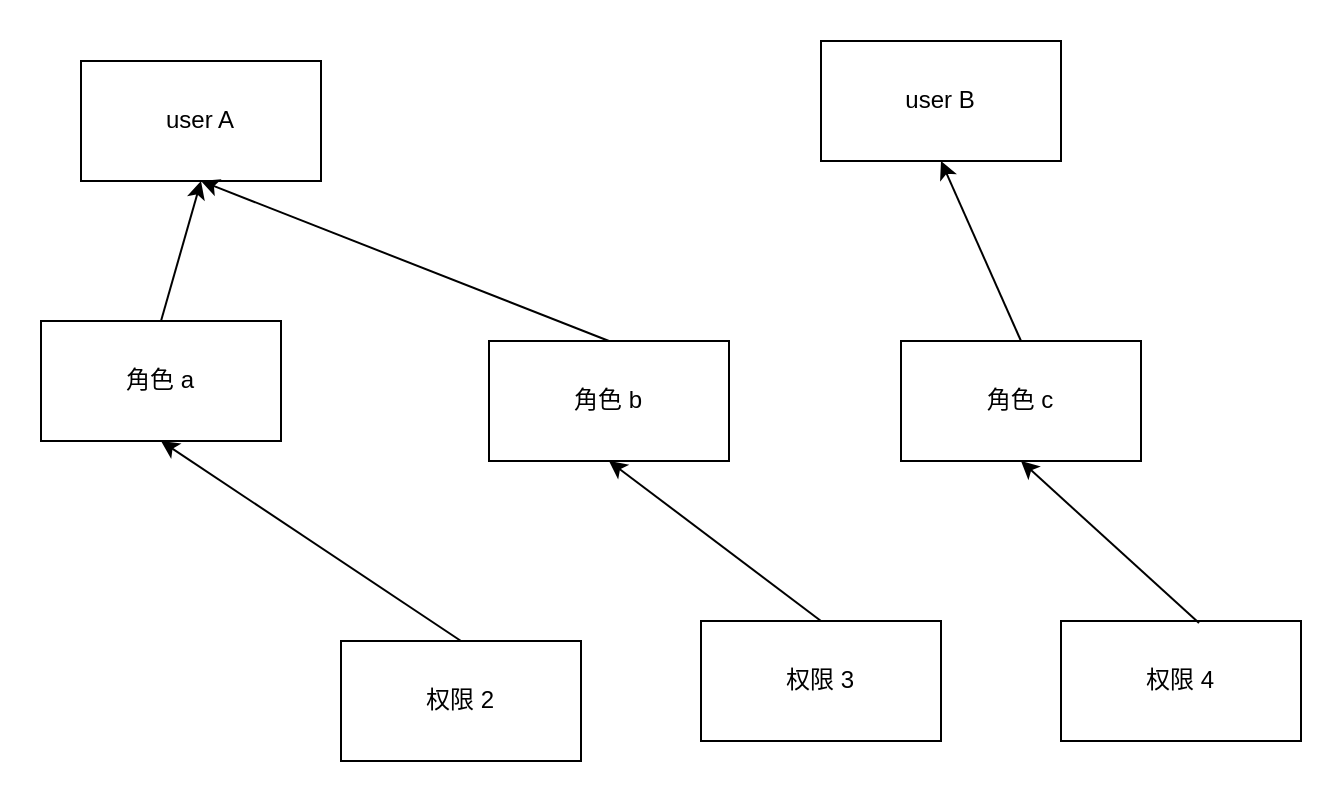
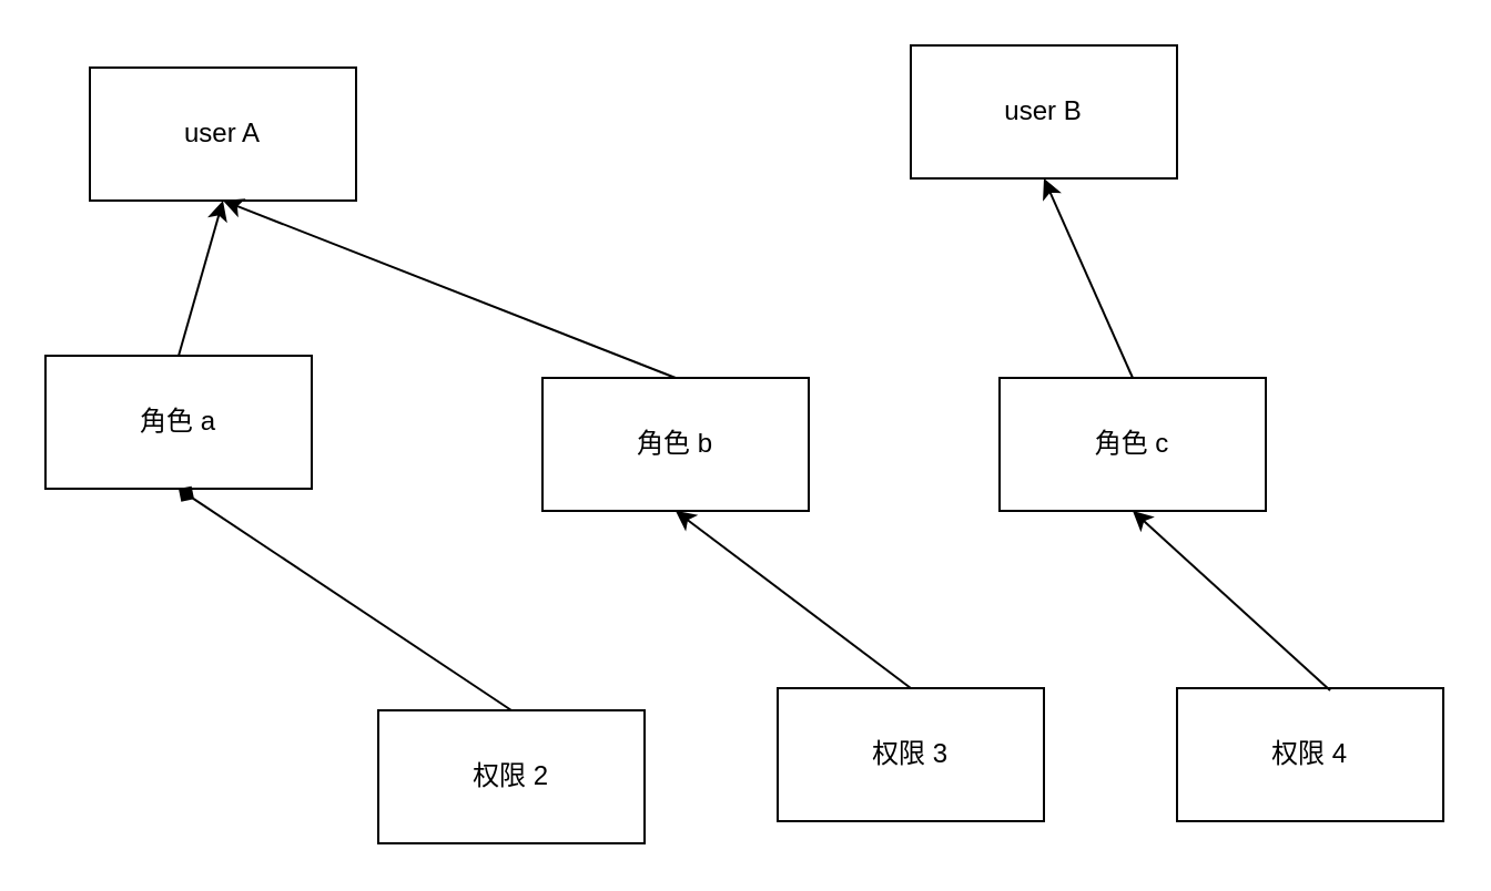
  <mxCell id="0" />
  <mxCell id="1" parent="0" />
  <mxCell id="2" value="user A" style="rounded=0;whiteSpace=wrap;html=1;" vertex="1" parent="1"><mxGeometry x="40" y="30" width="120" height="60" as="geometry" /></mxCell>
  <mxCell id="3" value="user B" style="rounded=0;whiteSpace=wrap;html=1;" vertex="1" parent="1"><mxGeometry x="410" y="20" width="120" height="60" as="geometry" /></mxCell>
  <mxCell id="4" value="角色 a" style="rounded=0;whiteSpace=wrap;html=1;" vertex="1" parent="1"><mxGeometry x="20" y="160" width="120" height="60" as="geometry" /></mxCell>
  <mxCell id="5" value="角色 b" style="rounded=0;whiteSpace=wrap;html=1;" vertex="1" parent="1"><mxGeometry x="244" y="170" width="120" height="60" as="geometry" /></mxCell>
  <mxCell id="6" value="角色 c" style="rounded=0;whiteSpace=wrap;html=1;" vertex="1" parent="1"><mxGeometry x="450" y="170" width="120" height="60" as="geometry" /></mxCell>
  <mxCell id="7" value="&lt;span style=&quot;white-space: normal&quot;&gt;权限 2&lt;/span&gt;" style="rounded=0;whiteSpace=wrap;html=1;" vertex="1" parent="1"><mxGeometry x="170" y="320" width="120" height="60" as="geometry" /></mxCell>
  <mxCell id="8" value="&lt;span style=&quot;white-space: normal&quot;&gt;权限 3&lt;/span&gt;" style="rounded=0;whiteSpace=wrap;html=1;" vertex="1" parent="1"><mxGeometry x="350" y="310" width="120" height="60" as="geometry" /></mxCell>
  <mxCell id="9" value="&lt;span style=&quot;white-space: normal&quot;&gt;权限 4&lt;/span&gt;" style="rounded=0;whiteSpace=wrap;html=1;" vertex="1" parent="1"><mxGeometry x="530" y="310" width="120" height="60" as="geometry" /></mxCell>
- <mxCell id="10" value="" style="endArrow=classic;html=1;entryX=0.5;entryY=1;entryDx=0;entryDy=0;exitX=0.5;exitY=0;exitDx=0;exitDy=0;" edge="1" parent="1" source="7" target="4"><mxGeometry width="50" height="50" relative="1" as="geometry"><mxPoint x="30" y="310" as="sourcePoint" /><mxPoint x="77.04" y="236" as="targetPoint" /><Array as="points" /></mxGeometry></mxCell>
+ <mxCell id="10" value="" style="endArrow=diamond;html=1;entryX=0.5;entryY=1;entryDx=0;entryDy=0;exitX=0.5;exitY=0;exitDx=0;exitDy=0;" edge="1" parent="1" source="7" target="4"><mxGeometry width="50" height="50" relative="1" as="geometry"><mxPoint x="30" y="310" as="sourcePoint" /><mxPoint x="77.04" y="236" as="targetPoint" /><Array as="points" /></mxGeometry></mxCell>
  <mxCell id="11" value="" style="endArrow=classic;html=1;exitX=0.5;exitY=0;exitDx=0;exitDy=0;entryX=0.5;entryY=1;entryDx=0;entryDy=0;" edge="1" parent="1" source="8" target="5"><mxGeometry width="50" height="50" relative="1" as="geometry"><mxPoint x="280" y="240" as="sourcePoint" /><mxPoint x="330" y="190" as="targetPoint" /></mxGeometry></mxCell>
  <mxCell id="12" value="" style="endArrow=classic;html=1;entryX=0.5;entryY=1;entryDx=0;entryDy=0;exitX=0.575;exitY=0.017;exitDx=0;exitDy=0;exitPerimeter=0;" edge="1" parent="1" source="9" target="6"><mxGeometry width="50" height="50" relative="1" as="geometry"><mxPoint x="510" y="300" as="sourcePoint" /><mxPoint x="560" y="250" as="targetPoint" /></mxGeometry></mxCell>
  <mxCell id="13" value="" style="endArrow=classic;html=1;entryX=0.5;entryY=1;entryDx=0;entryDy=0;exitX=0.5;exitY=0;exitDx=0;exitDy=0;" edge="1" parent="1" source="5" target="2"><mxGeometry width="50" height="50" relative="1" as="geometry"><mxPoint x="280" y="240" as="sourcePoint" /><mxPoint x="330" y="190" as="targetPoint" /></mxGeometry></mxCell>
  <mxCell id="14" value="" style="endArrow=classic;html=1;exitX=0.5;exitY=0;exitDx=0;exitDy=0;entryX=0.5;entryY=1;entryDx=0;entryDy=0;" edge="1" parent="1" source="4" target="2"><mxGeometry width="50" height="50" relative="1" as="geometry"><mxPoint x="280" y="240" as="sourcePoint" /><mxPoint x="330" y="190" as="targetPoint" /></mxGeometry></mxCell>
  <mxCell id="15" value="" style="endArrow=classic;html=1;entryX=0.5;entryY=1;entryDx=0;entryDy=0;exitX=0.5;exitY=0;exitDx=0;exitDy=0;" edge="1" parent="1" source="6" target="3"><mxGeometry width="50" height="50" relative="1" as="geometry"><mxPoint x="280" y="240" as="sourcePoint" /><mxPoint x="330" y="190" as="targetPoint" /></mxGeometry></mxCell>
